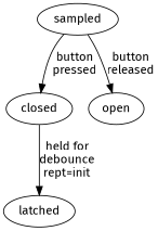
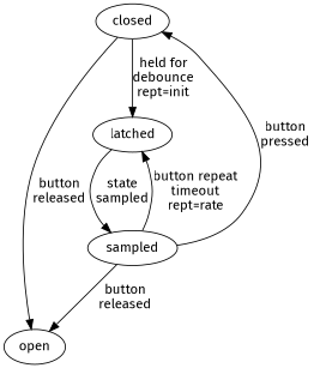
  digraph {
    fontname="Fira Sans"
    node [fontname="Fira Sans"]
    edge [fontname="Fira Sans"]
    closed
    open
    latched
    sampled
+   closed -> open [label="button\nreleased"]
    closed -> latched [label="held for\ndebounce\nrept=init"]
+   latched -> sampled [label="state\nsampled"]
    sampled -> closed [label="button\npressed"]
    sampled -> open [label="button\nreleased"]
+   sampled -> latched [label="button repeat\ntimeout\nrept=rate"]
  }
